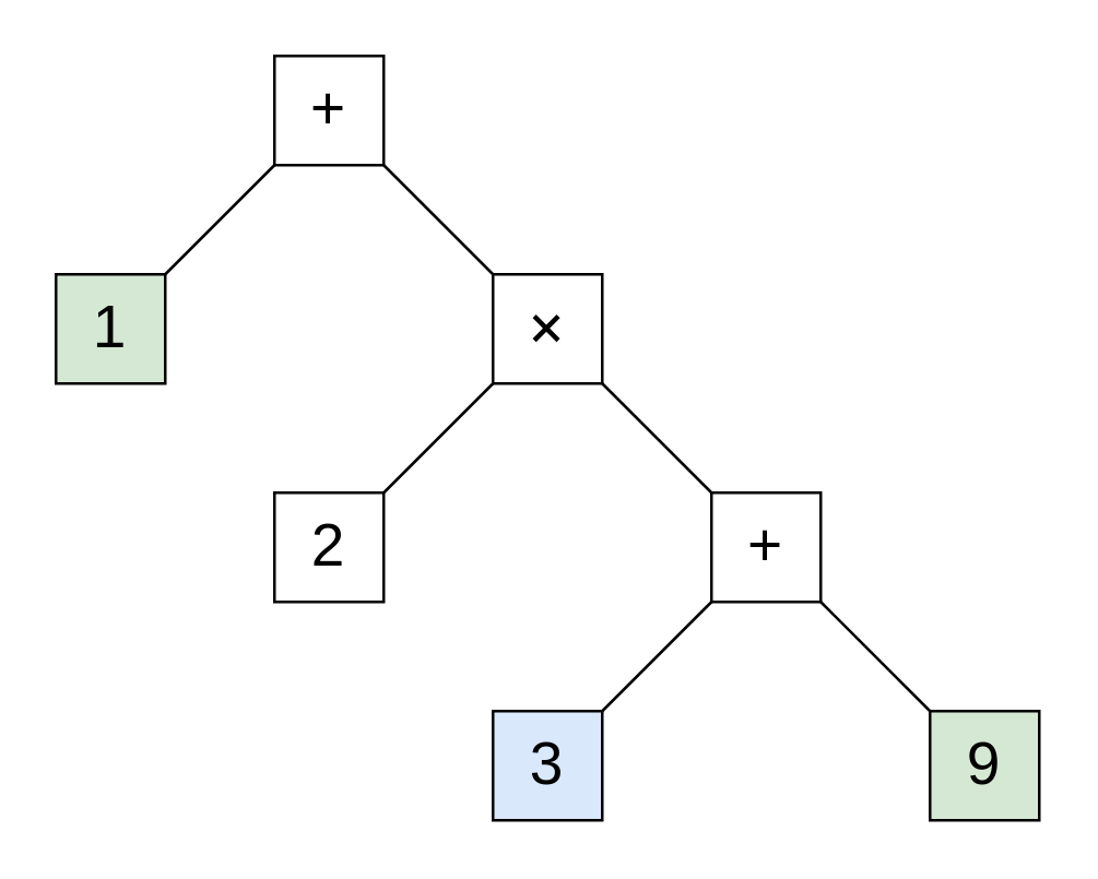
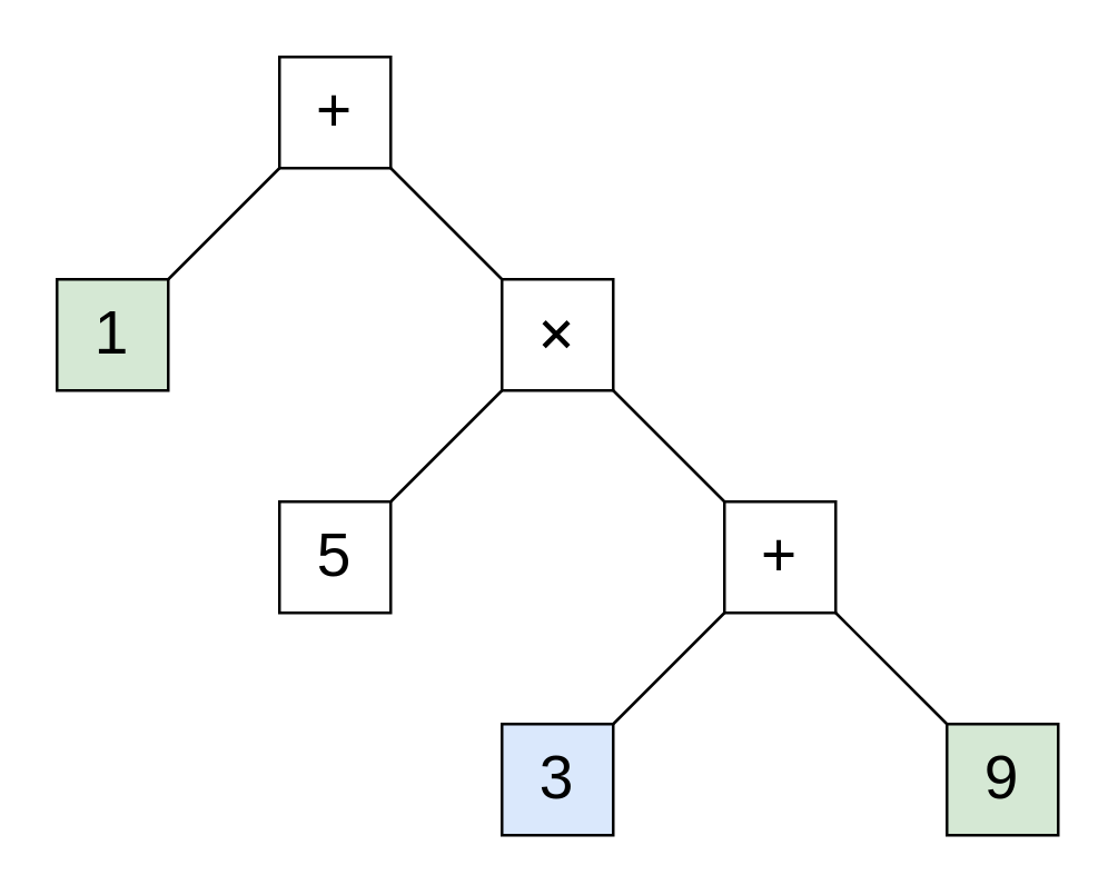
  <mxCell id="0" />
  <mxCell id="1" parent="0" />
  <mxCell id="2" value="&lt;div style=&quot;font-size: 22px;&quot;&gt;&lt;font style=&quot;font-size: 22px;&quot;&gt;+&lt;br&gt;&lt;/font&gt;&lt;/div&gt;" style="rounded=0;whiteSpace=wrap;html=1;" vertex="1" parent="1"><mxGeometry x="100" y="20" width="40" height="40" as="geometry" /></mxCell>
  <mxCell id="3" value="1" style="rounded=0;whiteSpace=wrap;html=1;fontSize=22;fillColor=#d5e8d4;" vertex="1" parent="1"><mxGeometry x="20" y="100" width="40" height="40" as="geometry" /></mxCell>
  <mxCell id="4" value="&lt;font size=&quot;1&quot;&gt;&lt;code style=&quot;font-size: 22px;&quot;&gt;×&lt;/code&gt;&lt;/font&gt;" style="rounded=0;whiteSpace=wrap;html=1;" vertex="1" parent="1"><mxGeometry x="180" y="100" width="40" height="40" as="geometry" /></mxCell>
- <mxCell id="5" value="2" style="rounded=0;whiteSpace=wrap;html=1;fontSize=22;" vertex="1" parent="1"><mxGeometry x="100" y="180" width="40" height="40" as="geometry" /></mxCell>
+ <mxCell id="5" value="5" style="rounded=0;whiteSpace=wrap;html=1;fontSize=22;" vertex="1" parent="1"><mxGeometry x="100" y="180" width="40" height="40" as="geometry" /></mxCell>
  <mxCell id="6" value="3" style="rounded=0;whiteSpace=wrap;html=1;fontSize=22;fillColor=#dae8fc;" vertex="1" parent="1"><mxGeometry x="180" y="260" width="40" height="40" as="geometry" /></mxCell>
  <mxCell id="7" value="+" style="rounded=0;whiteSpace=wrap;html=1;fontSize=22;" vertex="1" parent="1"><mxGeometry x="260" y="180" width="40" height="40" as="geometry" /></mxCell>
  <mxCell id="8" value="9" style="rounded=0;whiteSpace=wrap;html=1;fontSize=22;fillColor=#d5e8d4;" vertex="1" parent="1"><mxGeometry x="340" y="260" width="40" height="40" as="geometry" /></mxCell>
  <mxCell id="9" value="" style="endArrow=none;html=1;rounded=0;" edge="1" parent="1" source="3" target="2"><mxGeometry width="50" height="50" relative="1" as="geometry"><mxPoint x="120" y="190" as="sourcePoint" /><mxPoint x="170" y="140" as="targetPoint" /></mxGeometry></mxCell>
  <mxCell id="10" value="" style="endArrow=none;html=1;rounded=0;" edge="1" parent="1"><mxGeometry width="50" height="50" relative="1" as="geometry"><mxPoint x="140" y="180" as="sourcePoint" /><mxPoint x="180" y="140" as="targetPoint" /></mxGeometry></mxCell>
  <mxCell id="11" value="" style="endArrow=none;html=1;rounded=0;" edge="1" parent="1"><mxGeometry width="50" height="50" relative="1" as="geometry"><mxPoint x="220" y="260" as="sourcePoint" /><mxPoint x="260" y="220" as="targetPoint" /></mxGeometry></mxCell>
  <mxCell id="12" value="" style="endArrow=none;html=1;rounded=0;entryX=1;entryY=1;entryDx=0;entryDy=0;exitX=0;exitY=0;exitDx=0;exitDy=0;" edge="1" parent="1" source="4" target="2"><mxGeometry width="50" height="50" relative="1" as="geometry"><mxPoint x="90" y="130" as="sourcePoint" /><mxPoint x="130" y="90" as="targetPoint" /></mxGeometry></mxCell>
  <mxCell id="13" value="" style="endArrow=none;html=1;rounded=0;entryX=1;entryY=1;entryDx=0;entryDy=0;exitX=0;exitY=0;exitDx=0;exitDy=0;" edge="1" parent="1"><mxGeometry width="50" height="50" relative="1" as="geometry"><mxPoint x="260" y="180" as="sourcePoint" /><mxPoint x="220" y="140" as="targetPoint" /></mxGeometry></mxCell>
  <mxCell id="14" value="" style="endArrow=none;html=1;rounded=0;entryX=1;entryY=1;entryDx=0;entryDy=0;exitX=0;exitY=0;exitDx=0;exitDy=0;" edge="1" parent="1"><mxGeometry width="50" height="50" relative="1" as="geometry"><mxPoint x="340" y="260" as="sourcePoint" /><mxPoint x="300" y="220" as="targetPoint" /></mxGeometry></mxCell>
